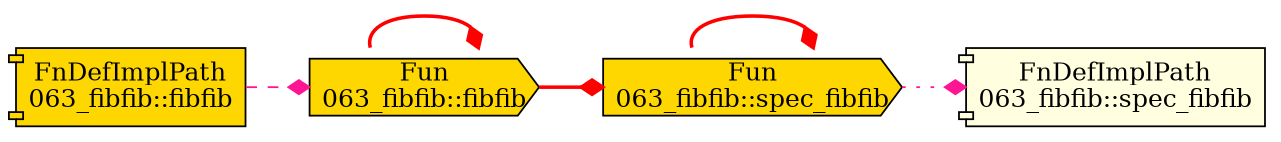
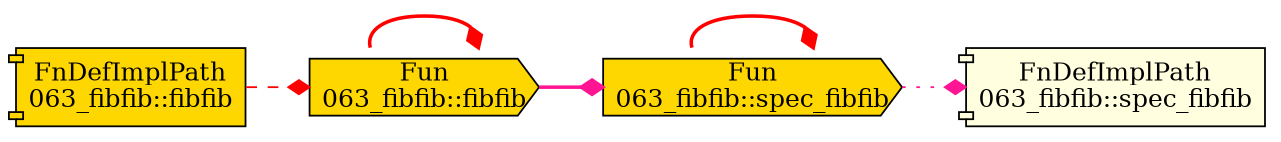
  digraph {
    rankdir=LR
    node [fillcolor=gold margin=0.1 shape=cds style=filled]
    edge [arrowhead=diamond color=red style=bold]
    n1 [label="Fun\n063_fibfib::spec_fibfib"]
    n2 [fillcolor=lightyellow label="FnDefImplPath\n063_fibfib::spec_fibfib" shape=component]
    n3 [label="Fun\n063_fibfib::fibfib"]
    n4 [label="FnDefImplPath\n063_fibfib::fibfib" shape=component]
    n1 -> n1
    n1 -> n2 [color=deeppink style=dotted]
-   n3 -> n1
+   n3 -> n1 [color=deeppink]
    n3 -> n3
-   n4 -> n3 [color=deeppink style=dashed]
+   n4 -> n3 [style=dashed]
  }
